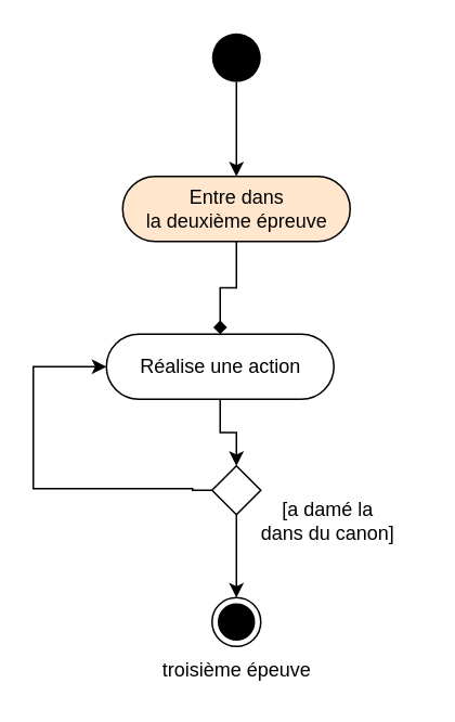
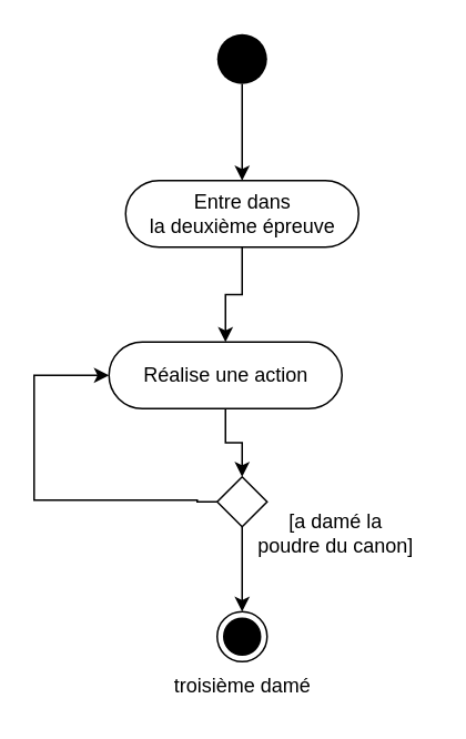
  <mxCell id="0" />
  <mxCell id="1" parent="0" />
  <mxCell id="2" style="edgeStyle=orthogonalEdgeStyle;rounded=0;orthogonalLoop=1;jettySize=auto;html=1;entryX=0.5;entryY=0;entryDx=0;entryDy=0;" parent="1" source="3" target="5" edge="1"><mxGeometry relative="1" as="geometry" /></mxCell>
  <mxCell id="3" value="" style="ellipse;fillColor=#000000;strokeColor=none;" parent="1" vertex="1"><mxGeometry x="130" y="20" width="30" height="30" as="geometry" /></mxCell>
- <mxCell id="4" style="edgeStyle=orthogonalEdgeStyle;rounded=0;orthogonalLoop=1;jettySize=auto;html=1;endArrow=diamond;" parent="1" source="5" target="7" edge="1"><mxGeometry relative="1" as="geometry" /></mxCell>
- <mxCell id="5" value="Entre dans&lt;br&gt;la deuxième épreuve" style="html=1;align=center;verticalAlign=middle;rounded=1;absoluteArcSize=1;arcSize=49;dashed=0;fillColor=#ffe6cc;" parent="1" vertex="1"><mxGeometry x="75" y="108" width="140" height="40" as="geometry" /></mxCell>
+ <mxCell id="4" style="edgeStyle=orthogonalEdgeStyle;rounded=0;orthogonalLoop=1;jettySize=auto;html=1;" parent="1" source="5" target="7" edge="1"><mxGeometry relative="1" as="geometry" /></mxCell>
+ <mxCell id="5" value="Entre dans&lt;br&gt;la deuxième épreuve" style="html=1;align=center;verticalAlign=middle;rounded=1;absoluteArcSize=1;arcSize=49;dashed=0;" parent="1" vertex="1"><mxGeometry x="75" y="108" width="140" height="40" as="geometry" /></mxCell>
  <mxCell id="6" style="edgeStyle=orthogonalEdgeStyle;rounded=0;orthogonalLoop=1;jettySize=auto;html=1;entryX=0.5;entryY=0;entryDx=0;entryDy=0;" parent="1" source="7" target="10" edge="1"><mxGeometry relative="1" as="geometry" /></mxCell>
  <mxCell id="7" value="Réalise une action" style="html=1;align=center;verticalAlign=middle;rounded=1;absoluteArcSize=1;arcSize=49;dashed=0;" parent="1" vertex="1"><mxGeometry x="65" y="205" width="140" height="40" as="geometry" /></mxCell>
  <mxCell id="8" style="edgeStyle=orthogonalEdgeStyle;rounded=0;orthogonalLoop=1;jettySize=auto;html=1;exitX=0;exitY=0.5;exitDx=0;exitDy=0;" parent="1" source="10" target="7" edge="1"><mxGeometry relative="1" as="geometry"><Array as="points"><mxPoint x="118" y="301" /><mxPoint x="20" y="300" /><mxPoint x="20" y="225" /></Array></mxGeometry></mxCell>
  <mxCell id="9" style="edgeStyle=orthogonalEdgeStyle;rounded=0;orthogonalLoop=1;jettySize=auto;html=1;" parent="1" source="10" target="11" edge="1"><mxGeometry relative="1" as="geometry"><mxPoint x="145" y="349" as="targetPoint" /></mxGeometry></mxCell>
  <mxCell id="10" value="" style="rhombus;" parent="1" vertex="1"><mxGeometry x="130" y="286" width="30" height="30" as="geometry" /></mxCell>
  <mxCell id="11" value="" style="ellipse;html=1;shape=endState;fillColor=#000000;strokeColor=#000000;" parent="1" vertex="1"><mxGeometry x="130" y="367" width="30" height="30" as="geometry" /></mxCell>
- <mxCell id="12" value="[a damé la&lt;br&gt;dans du canon]" style="text;html=1;strokeColor=none;fillColor=none;align=center;verticalAlign=middle;whiteSpace=wrap;rounded=0;" parent="1" vertex="1"><mxGeometry x="145" y="310" width="113" height="20" as="geometry" /></mxCell>
- <mxCell id="13" value="troisième épeuve" style="text;html=1;strokeColor=none;fillColor=none;align=center;verticalAlign=middle;whiteSpace=wrap;rounded=0;" parent="1" vertex="1"><mxGeometry x="93.75" y="402" width="102.5" height="20" as="geometry" /></mxCell>
+ <mxCell id="12" value="[a damé la&lt;br&gt;poudre du canon]" style="text;html=1;strokeColor=none;fillColor=none;align=center;verticalAlign=middle;whiteSpace=wrap;rounded=0;" parent="1" vertex="1"><mxGeometry x="145" y="310" width="113" height="20" as="geometry" /></mxCell>
+ <mxCell id="13" value="troisième damé" style="text;html=1;strokeColor=none;fillColor=none;align=center;verticalAlign=middle;whiteSpace=wrap;rounded=0;" parent="1" vertex="1"><mxGeometry x="93.75" y="402" width="102.5" height="20" as="geometry" /></mxCell>
